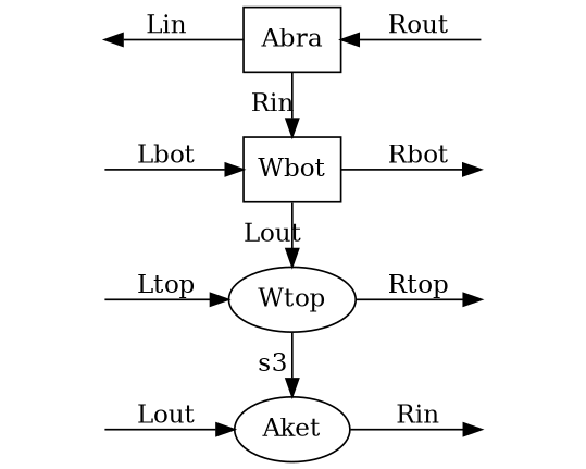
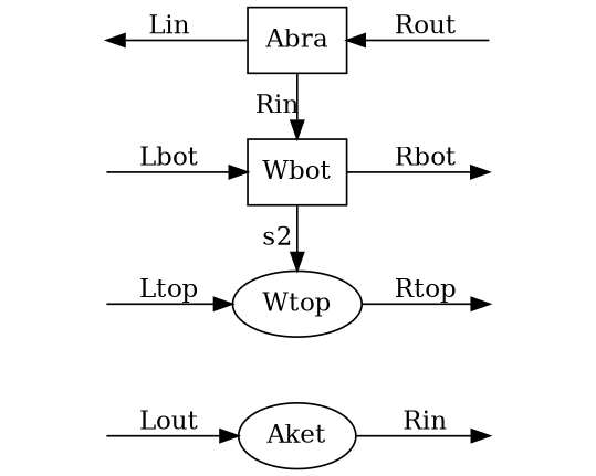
  digraph {
    rankdir=LR
    node [style=invisible]
    n1 [label=" "]
    n2 [label=" "]
    n3 [label=" "]
    n4 [label=" "]
    n5 [label=Aket style=""]
    n6 [label=Abra shape=box style=""]
    n7 [label=Wbot shape=box style=""]
    n8 [label=Wtop style=""]
    n9 [label=" "]
    n10 [label=" "]
    n11 [label=" "]
    n12 [label=" "]
    subgraph sub_1 {
      rank=same
      n1
      n2
      n3
      n4
    }
    subgraph sub_2 {
      rank=same
      n5
      n6
      n7
      n8
    }
    subgraph sub_3 {
      rank=same
      n9
      n10
      n11
      n12
    }
    n2 -> n5 [label=Lout]
    n3 -> n7 [label=Lbot]
    n4 -> n8 [label=Ltop]
    n5 -> n9 [label=Rin]
    n6 -> n1 [label=Lin]
    n6 -> n7 [label=Rin]
-   n7 -> n8 [label=Lout]
+   n7 -> n8 [label=s2]
    n7 -> n11 [label=Rbot]
-   n8 -> n5 [label=s3]
    n8 -> n12 [label=Rtop]
    n10 -> n6 [label=Rout]
  }
